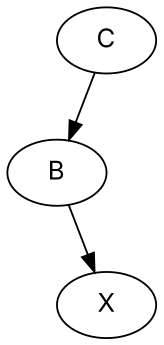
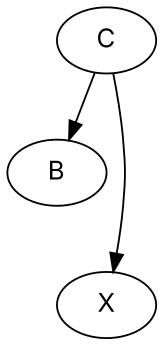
  digraph {
    fontname=Inter
    node [fontname=Inter]
    edge [fontname=Inter]
    C
    B
    X
    C -> B
-   B -> X
+   C -> X
  }
